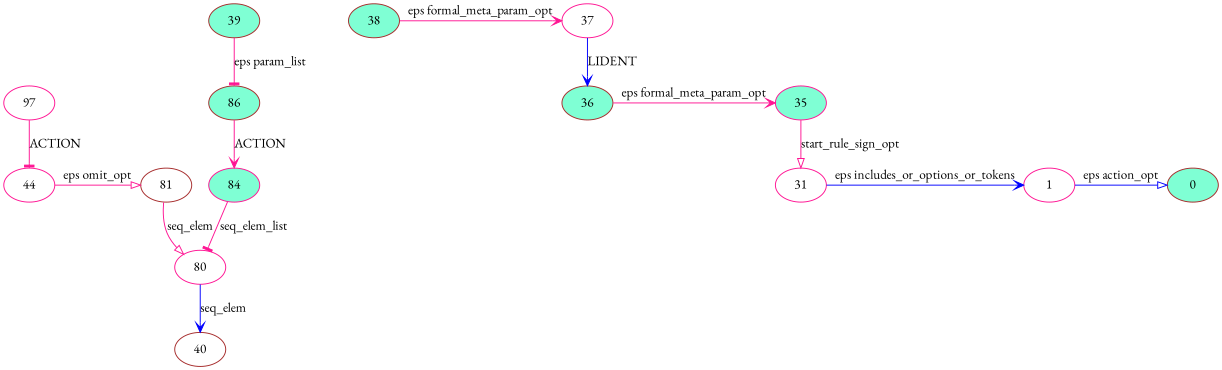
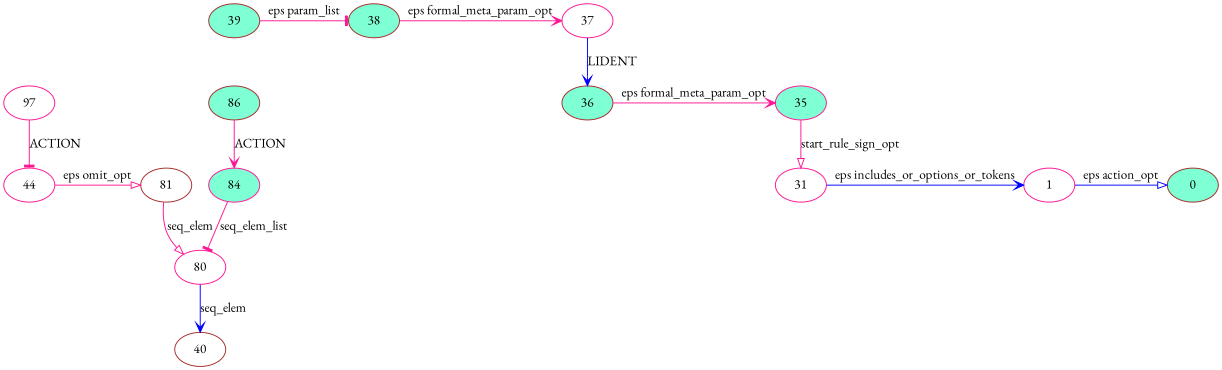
  digraph {
    fontname="EB Garamond"
    rankdir=TB
    node [color=deeppink fillcolor=white fontname="EB Garamond" style=filled]
    edge [arrowhead=vee color=deeppink fontname="EB Garamond"]
    n1 [label=97]
    n2 [color=brown fillcolor=aquamarine label=86]
    n3 [label=44]
    n4 [color=brown label=81]
    n5 [fillcolor=aquamarine label=84]
    n6 [label=80]
    n7 [color=brown label=40]
    n8 [color=brown fillcolor=aquamarine label=39]
    n9 [color=brown fillcolor=aquamarine label=38]
    n10 [label=37]
    n11 [color=brown fillcolor=aquamarine label=36]
    n12 [fillcolor=aquamarine label=35]
    n13 [label=31]
    n14 [label=1]
    n15 [color=brown fillcolor=aquamarine label=0]
    subgraph sub_1 {
      rank=same
      n1
      n2
    }
    subgraph sub_2 {
      rank=same
      n3
      n4
      n5
    }
    subgraph sub_3 {
      rank=same
      n6
    }
    subgraph sub_4 {
      rank=same
      n7
    }
    subgraph sub_5 {
      rank=same
      n8
      n9
      n10
    }
    subgraph sub_6 {
      rank=same
      n11
      n12
    }
    subgraph sub_7 {
      rank=same
      n13
      n14
      n15
    }
    n1 -> n3 [arrowhead=tee label=ACTION]
    n2 -> n5 [label=ACTION]
    n3 -> n4 [arrowhead=onormal label="eps omit_opt"]
    n4 -> n6 [arrowhead=onormal label=seq_elem]
    n5 -> n6 [arrowhead=tee label=seq_elem_list]
    n6 -> n7 [color=blue label=seq_elem]
-   n8 -> n2 [arrowhead=tee label="eps param_list"]
+   n8 -> n9 [arrowhead=tee label="eps param_list"]
    n9 -> n10 [label="eps formal_meta_param_opt"]
    n10 -> n11 [color=blue label=LIDENT]
    n11 -> n12 [label="eps formal_meta_param_opt"]
    n12 -> n13 [arrowhead=onormal label=start_rule_sign_opt]
    n13 -> n14 [color=blue label="eps includes_or_options_or_tokens"]
    n14 -> n15 [arrowhead=onormal color=blue label="eps action_opt"]
  }
